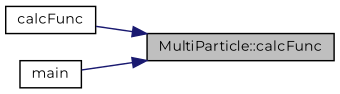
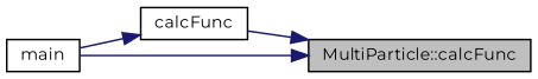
  digraph {
    fontname=Montserrat
    rankdir=RL
    node [color=black fillcolor=white fontname=Montserrat fontsize=10 shape=record style=filled]
    edge [color=midnightblue dir=back fontname=Montserrat fontsize=10 labelfontname=Helvetica labelfontsize=10 style=solid]
    n1 [fillcolor=grey75 fontcolor=black height=0.2 label="MultiParticle::calcFunc" width=0.4]
    n2 [height=0.2 label=calcFunc width=0.4]
    n3 [height=0.2 label=main width=0.4]
    n1 -> n2
    n1 -> n3
+   n2 -> n3
  }
